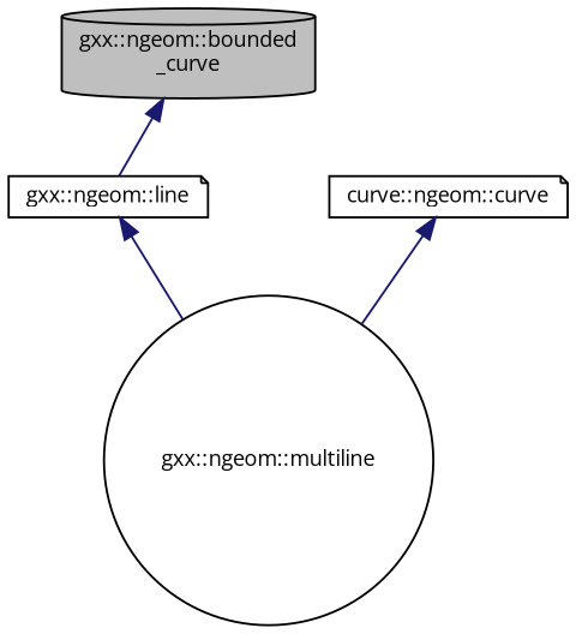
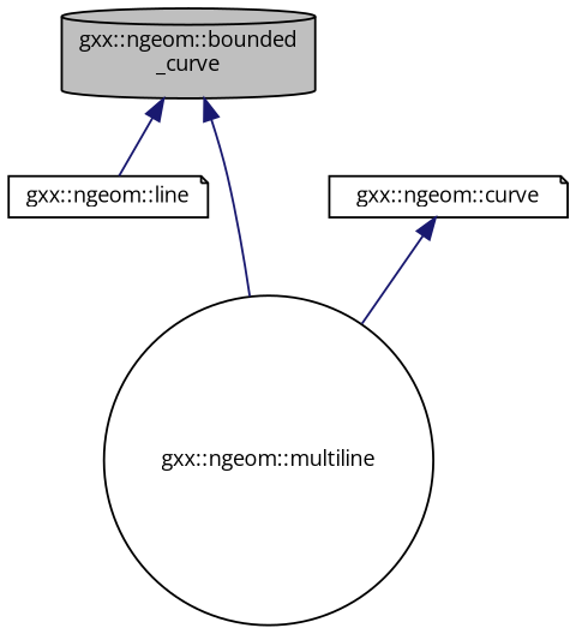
  digraph {
    fontname="Open Sans"
    node [color=black fillcolor=white fontname="Open Sans" fontsize=10 shape=note style=filled]
    edge [color=midnightblue dir=back fontname="Open Sans" fontsize=10 labelfontname=Helvetica labelfontsize=10 style=solid]
    n1 [fillcolor=grey75 fontcolor=black height=0.2 label="gxx::ngeom::bounded\l_curve" shape=cylinder width=0.4]
    n2 [height=0.2 label="gxx::ngeom::line" width=0.4]
    n3 [height=0.2 label="gxx::ngeom::multiline" shape=circle width=0.4]
-   n4 [height=0.2 label="curve::ngeom::curve" width=0.4]
+   n4 [height=0.2 label="gxx::ngeom::curve" width=0.4]
    n1 -> n2
-   n2 -> n3
+   n1 -> n3
    n4 -> n3
  }
